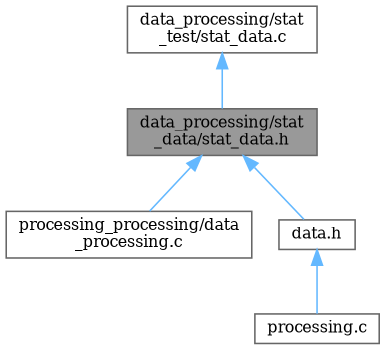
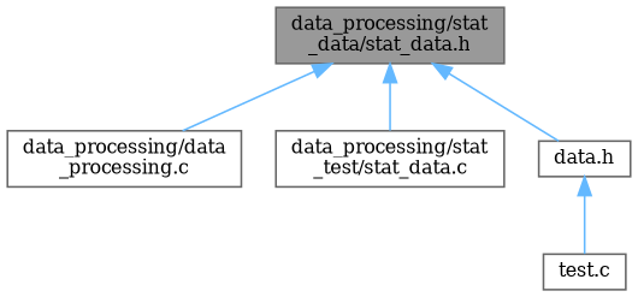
  digraph {
    fontname="DejaVu Serif"
    node [color=grey40 fillcolor=white fontname="DejaVu Serif" fontsize=10 shape=box style=filled]
    edge [color=steelblue1 dir=back fontname="DejaVu Serif" fontsize=10 labelfontname=Helvetica labelfontsize=10 style=solid]
    n1 [color=gray40 fillcolor=grey60 fontcolor=black height=0.2 label="data_processing/stat\l_data/stat_data.h" width=0.4]
-   n2 [height=0.2 label="processing_processing/data\l_processing.c" width=0.4]
+   n2 [height=0.2 label="data_processing/data\l_processing.c" width=0.4]
    n3 [height=0.2 label="data_processing/stat\l_test/stat_data.c" width=0.4]
    n4 [height=0.2 label="data.h" width=0.4]
-   n5 [height=0.2 label="processing.c" width=0.4]
+   n5 [height=0.2 label="test.c" width=0.4]
    n1 -> n2
-   n3 -> n1
+   n1 -> n3
    n1 -> n4
    n4 -> n5
  }
